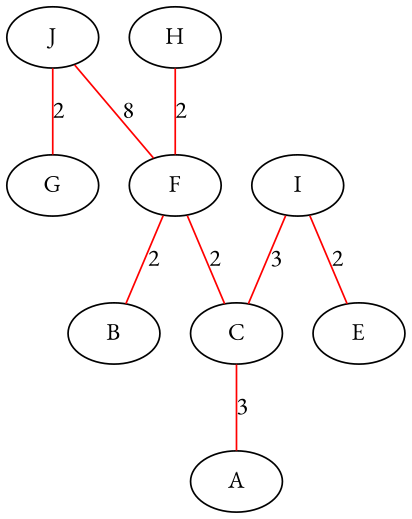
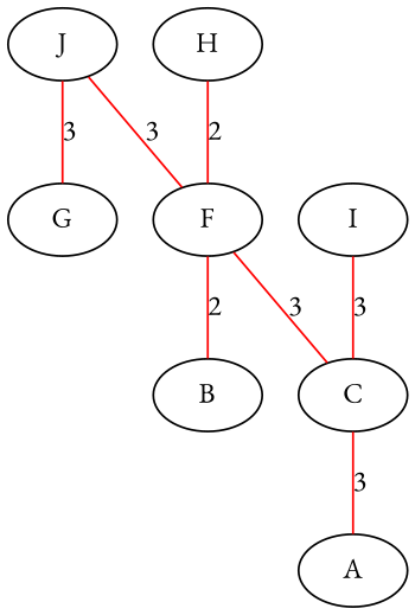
  graph {
    fontname="EB Garamond"
    node [fontname="EB Garamond"]
    edge [color=red fontname="EB Garamond" weight=3]
    J
    F
    G
    B
    C
    A
    I
-   E
    H
-   J -- F [label=8]
-   J -- G [label=2 weight=2]
+   J -- F [label=3]
+   J -- G [label=3 weight=2]
    F -- B [label=2 weight=2]
-   F -- C [label=2]
+   F -- C [label=3]
    C -- A [label=3]
    I -- C [label=3]
-   I -- E [label=2 weight=2]
    H -- F [label=2]
  }
